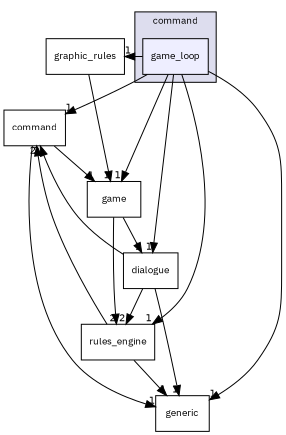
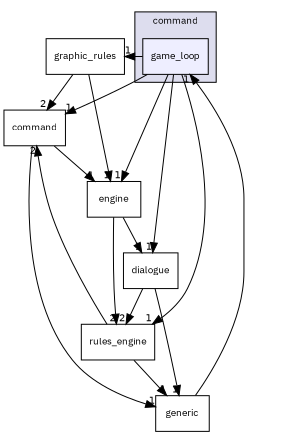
  digraph {
    compound=true
    fontname="IBM Plex Sans"
    node [fontname="IBM Plex Sans" fontsize=10 shape=box]
    edge [fontname="IBM Plex Sans" headlabel=1 labeldistance=1.5 labelfontname=Helvetica labelfontsize=10]
    n1 [fillcolor="#eeeeff" label=game_loop pencolor=black style=filled]
    n2 [label=command]
    n3 [label=dialogue]
-   n4 [label=game]
+   n4 [label=engine]
    n5 [label=generic]
    n6 [label=graphic_rules]
    n7 [label=rules_engine]
    subgraph cluster_1 {
      bgcolor="#ddddee"
      fontsize=10
      label=command
      pencolor=black
      n1
    }
    n1 -> n2
    n1 -> n3
    n1 -> n4
-   n1 -> n5
+   n5 -> n1
    n1 -> n6
    n1 -> n7
    n2 -> n4
    n2 -> n5
-   n3 -> n2 [headlabel=2]
+   n6 -> n2 [headlabel=2]
    n3 -> n5
    n3 -> n7 [headlabel=2]
    n4 -> n3
    n4 -> n7 [headlabel=2]
    n6 -> n4
    n7 -> n2 [headlabel=2]
    n7 -> n5
  }
